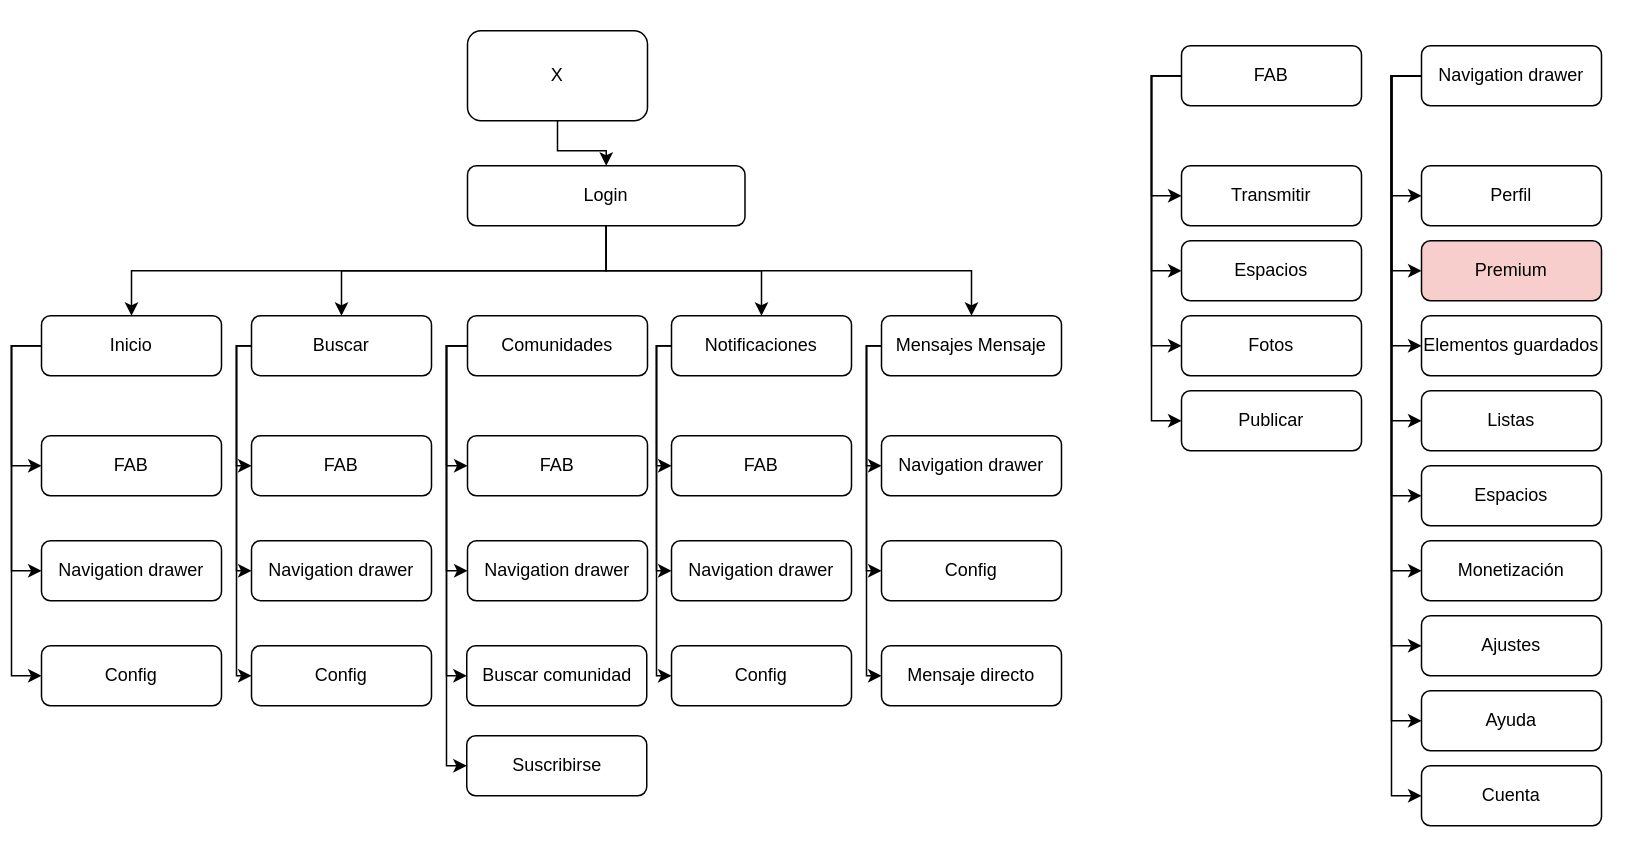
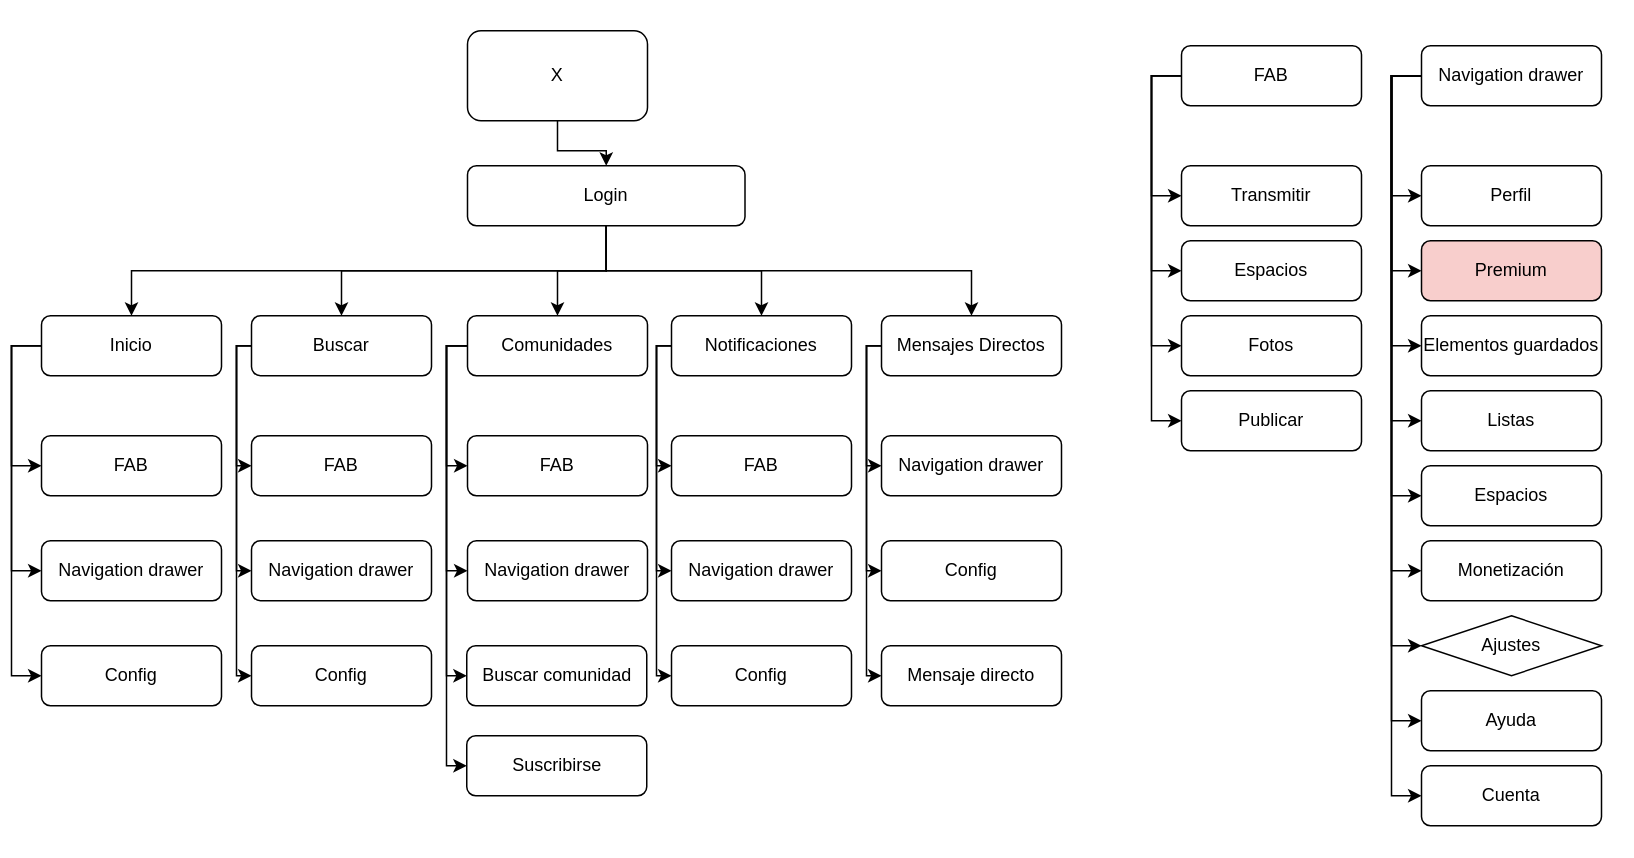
  <mxCell id="0" />
  <mxCell id="1" parent="0" />
  <mxCell id="2" style="edgeStyle=orthogonalEdgeStyle;rounded=0;orthogonalLoop=1;jettySize=auto;html=1;exitX=0;exitY=0.5;exitDx=0;exitDy=0;entryX=0;entryY=0.5;entryDx=0;entryDy=0;" edge="1" parent="1"><mxGeometry relative="1" as="geometry"><mxPoint x="39" y="210" as="sourcePoint" /></mxGeometry></mxCell>
  <mxCell id="3" style="edgeStyle=orthogonalEdgeStyle;rounded=0;orthogonalLoop=1;jettySize=auto;html=1;exitX=0;exitY=0.5;exitDx=0;exitDy=0;entryX=0;entryY=0.5;entryDx=0;entryDy=0;" edge="1" parent="1"><mxGeometry relative="1" as="geometry"><mxPoint x="39" y="210" as="sourcePoint" /></mxGeometry></mxCell>
  <mxCell id="4" style="edgeStyle=orthogonalEdgeStyle;rounded=0;orthogonalLoop=1;jettySize=auto;html=1;exitX=0.5;exitY=1;exitDx=0;exitDy=0;" edge="1" parent="1" source="5" target="11"><mxGeometry relative="1" as="geometry" /></mxCell>
  <mxCell id="5" value="X" style="rounded=1;whiteSpace=wrap;html=1;" vertex="1" parent="1"><mxGeometry x="304" y="20" width="120" height="60" as="geometry" /></mxCell>
  <mxCell id="6" style="edgeStyle=orthogonalEdgeStyle;rounded=0;orthogonalLoop=1;jettySize=auto;html=1;exitX=0.5;exitY=1;exitDx=0;exitDy=0;" edge="1" parent="1" source="11" target="15"><mxGeometry relative="1" as="geometry" /></mxCell>
  <mxCell id="7" style="edgeStyle=orthogonalEdgeStyle;rounded=0;orthogonalLoop=1;jettySize=auto;html=1;exitX=0.5;exitY=1;exitDx=0;exitDy=0;" edge="1" parent="1" source="11" target="19"><mxGeometry relative="1" as="geometry" /></mxCell>
+ <mxCell id="8" style="edgeStyle=orthogonalEdgeStyle;rounded=0;orthogonalLoop=1;jettySize=auto;html=1;exitX=0.5;exitY=1;exitDx=0;exitDy=0;" edge="1" parent="1" source="11" target="24"><mxGeometry relative="1" as="geometry" /></mxCell>
  <mxCell id="9" style="edgeStyle=orthogonalEdgeStyle;rounded=0;orthogonalLoop=1;jettySize=auto;html=1;exitX=0.5;exitY=1;exitDx=0;exitDy=0;" edge="1" parent="1" source="11" target="28"><mxGeometry relative="1" as="geometry" /></mxCell>
  <mxCell id="10" style="edgeStyle=orthogonalEdgeStyle;rounded=0;orthogonalLoop=1;jettySize=auto;html=1;exitX=0.5;exitY=1;exitDx=0;exitDy=0;" edge="1" parent="1" source="11" target="32"><mxGeometry relative="1" as="geometry" /></mxCell>
  <mxCell id="11" value="Login" style="rounded=1;whiteSpace=wrap;html=1;" vertex="1" parent="1"><mxGeometry x="304" y="110" width="185" height="40" as="geometry" /></mxCell>
  <mxCell id="12" style="edgeStyle=orthogonalEdgeStyle;rounded=0;orthogonalLoop=1;jettySize=auto;html=1;exitX=0;exitY=0.5;exitDx=0;exitDy=0;entryX=0;entryY=0.5;entryDx=0;entryDy=0;" edge="1" parent="1" source="15" target="33"><mxGeometry relative="1" as="geometry" /></mxCell>
  <mxCell id="13" style="edgeStyle=orthogonalEdgeStyle;rounded=0;orthogonalLoop=1;jettySize=auto;html=1;exitX=0;exitY=0.5;exitDx=0;exitDy=0;entryX=0;entryY=0.5;entryDx=0;entryDy=0;" edge="1" parent="1" source="15" target="37"><mxGeometry relative="1" as="geometry" /></mxCell>
  <mxCell id="14" style="edgeStyle=orthogonalEdgeStyle;rounded=0;orthogonalLoop=1;jettySize=auto;html=1;exitX=0;exitY=0.5;exitDx=0;exitDy=0;entryX=0;entryY=0.5;entryDx=0;entryDy=0;" edge="1" parent="1" source="15" target="42"><mxGeometry relative="1" as="geometry" /></mxCell>
  <mxCell id="15" value="Inicio" style="rounded=1;whiteSpace=wrap;html=1;" vertex="1" parent="1"><mxGeometry x="20" y="210" width="120" height="40" as="geometry" /></mxCell>
  <mxCell id="16" style="edgeStyle=orthogonalEdgeStyle;rounded=0;orthogonalLoop=1;jettySize=auto;html=1;exitX=0;exitY=0.5;exitDx=0;exitDy=0;entryX=0;entryY=0.5;entryDx=0;entryDy=0;" edge="1" parent="1" source="19" target="34"><mxGeometry relative="1" as="geometry"><Array as="points"><mxPoint x="150" y="230" /><mxPoint x="150" y="310" /></Array></mxGeometry></mxCell>
  <mxCell id="17" style="edgeStyle=orthogonalEdgeStyle;rounded=0;orthogonalLoop=1;jettySize=auto;html=1;exitX=0;exitY=0.5;exitDx=0;exitDy=0;entryX=0;entryY=0.5;entryDx=0;entryDy=0;" edge="1" parent="1" source="19" target="38"><mxGeometry relative="1" as="geometry"><Array as="points"><mxPoint x="150" y="230" /><mxPoint x="150" y="380" /></Array></mxGeometry></mxCell>
  <mxCell id="18" style="edgeStyle=orthogonalEdgeStyle;rounded=0;orthogonalLoop=1;jettySize=auto;html=1;exitX=0;exitY=0.5;exitDx=0;exitDy=0;entryX=0;entryY=0.5;entryDx=0;entryDy=0;" edge="1" parent="1" source="19" target="43"><mxGeometry relative="1" as="geometry"><Array as="points"><mxPoint x="150" y="230" /><mxPoint x="150" y="450" /></Array></mxGeometry></mxCell>
  <mxCell id="19" value="Buscar" style="rounded=1;whiteSpace=wrap;html=1;" vertex="1" parent="1"><mxGeometry x="160" y="210" width="120" height="40" as="geometry" /></mxCell>
  <mxCell id="20" style="edgeStyle=orthogonalEdgeStyle;rounded=0;orthogonalLoop=1;jettySize=auto;html=1;exitX=0;exitY=0.5;exitDx=0;exitDy=0;entryX=0;entryY=0.5;entryDx=0;entryDy=0;" edge="1" parent="1" source="24" target="35"><mxGeometry relative="1" as="geometry"><Array as="points"><mxPoint x="290" y="230" /><mxPoint x="290" y="310" /></Array></mxGeometry></mxCell>
  <mxCell id="21" style="edgeStyle=orthogonalEdgeStyle;rounded=0;orthogonalLoop=1;jettySize=auto;html=1;exitX=0;exitY=0.5;exitDx=0;exitDy=0;entryX=0;entryY=0.5;entryDx=0;entryDy=0;" edge="1" parent="1" source="24" target="39"><mxGeometry relative="1" as="geometry"><Array as="points"><mxPoint x="290" y="230" /><mxPoint x="290" y="380" /></Array></mxGeometry></mxCell>
  <mxCell id="22" style="edgeStyle=orthogonalEdgeStyle;rounded=0;orthogonalLoop=1;jettySize=auto;html=1;exitX=0;exitY=0.5;exitDx=0;exitDy=0;entryX=0;entryY=0.5;entryDx=0;entryDy=0;" edge="1" parent="1" source="24" target="46"><mxGeometry relative="1" as="geometry"><Array as="points"><mxPoint x="290" y="230" /><mxPoint x="290" y="450" /></Array></mxGeometry></mxCell>
  <mxCell id="23" style="edgeStyle=orthogonalEdgeStyle;rounded=0;orthogonalLoop=1;jettySize=auto;html=1;exitX=0;exitY=0.5;exitDx=0;exitDy=0;entryX=0;entryY=0.5;entryDx=0;entryDy=0;" edge="1" parent="1" source="24" target="47"><mxGeometry relative="1" as="geometry"><Array as="points"><mxPoint x="290" y="230" /><mxPoint x="290" y="510" /></Array></mxGeometry></mxCell>
  <mxCell id="24" value="Comunidades" style="rounded=1;whiteSpace=wrap;html=1;" vertex="1" parent="1"><mxGeometry x="304" y="210" width="120" height="40" as="geometry" /></mxCell>
  <mxCell id="25" style="edgeStyle=orthogonalEdgeStyle;rounded=0;orthogonalLoop=1;jettySize=auto;html=1;exitX=0;exitY=0.5;exitDx=0;exitDy=0;entryX=0;entryY=0.5;entryDx=0;entryDy=0;" edge="1" parent="1" source="28" target="36"><mxGeometry relative="1" as="geometry"><Array as="points"><mxPoint x="430" y="230" /><mxPoint x="430" y="310" /></Array></mxGeometry></mxCell>
  <mxCell id="26" style="edgeStyle=orthogonalEdgeStyle;rounded=0;orthogonalLoop=1;jettySize=auto;html=1;exitX=0;exitY=0.5;exitDx=0;exitDy=0;entryX=0;entryY=0.5;entryDx=0;entryDy=0;" edge="1" parent="1" source="28" target="40"><mxGeometry relative="1" as="geometry"><Array as="points"><mxPoint x="430" y="230" /><mxPoint x="430" y="380" /></Array></mxGeometry></mxCell>
  <mxCell id="27" style="edgeStyle=orthogonalEdgeStyle;rounded=0;orthogonalLoop=1;jettySize=auto;html=1;exitX=0;exitY=0.5;exitDx=0;exitDy=0;entryX=0;entryY=0.5;entryDx=0;entryDy=0;" edge="1" parent="1" source="28" target="44"><mxGeometry relative="1" as="geometry"><Array as="points"><mxPoint x="430" y="230" /><mxPoint x="430" y="450" /></Array></mxGeometry></mxCell>
  <mxCell id="28" value="Notificaciones" style="rounded=1;whiteSpace=wrap;html=1;" vertex="1" parent="1"><mxGeometry x="440" y="210" width="120" height="40" as="geometry" /></mxCell>
  <mxCell id="29" style="edgeStyle=orthogonalEdgeStyle;rounded=0;orthogonalLoop=1;jettySize=auto;html=1;exitX=0;exitY=0.5;exitDx=0;exitDy=0;entryX=0;entryY=0.5;entryDx=0;entryDy=0;" edge="1" parent="1" source="32" target="41"><mxGeometry relative="1" as="geometry"><Array as="points"><mxPoint x="570" y="230" /><mxPoint x="570" y="310" /></Array></mxGeometry></mxCell>
  <mxCell id="30" style="edgeStyle=orthogonalEdgeStyle;rounded=0;orthogonalLoop=1;jettySize=auto;html=1;exitX=0;exitY=0.5;exitDx=0;exitDy=0;entryX=0;entryY=0.5;entryDx=0;entryDy=0;" edge="1" parent="1" source="32" target="45"><mxGeometry relative="1" as="geometry"><Array as="points"><mxPoint x="570" y="230" /><mxPoint x="570" y="380" /></Array></mxGeometry></mxCell>
  <mxCell id="31" style="edgeStyle=orthogonalEdgeStyle;rounded=0;orthogonalLoop=1;jettySize=auto;html=1;exitX=0;exitY=0.5;exitDx=0;exitDy=0;entryX=0;entryY=0.5;entryDx=0;entryDy=0;" edge="1" parent="1" source="32" target="48"><mxGeometry relative="1" as="geometry"><Array as="points"><mxPoint x="570" y="230" /><mxPoint x="570" y="450" /></Array></mxGeometry></mxCell>
- <mxCell id="32" value="Mensajes Mensaje" style="rounded=1;whiteSpace=wrap;html=1;" vertex="1" parent="1"><mxGeometry x="580" y="210" width="120" height="40" as="geometry" /></mxCell>
+ <mxCell id="32" value="Mensajes Directos" style="rounded=1;whiteSpace=wrap;html=1;" vertex="1" parent="1"><mxGeometry x="580" y="210" width="120" height="40" as="geometry" /></mxCell>
  <mxCell id="33" value="FAB" style="rounded=1;whiteSpace=wrap;html=1;" vertex="1" parent="1"><mxGeometry x="20" y="290" width="120" height="40" as="geometry" /></mxCell>
  <mxCell id="34" value="FAB" style="rounded=1;whiteSpace=wrap;html=1;" vertex="1" parent="1"><mxGeometry x="160" y="290" width="120" height="40" as="geometry" /></mxCell>
  <mxCell id="35" value="FAB" style="rounded=1;whiteSpace=wrap;html=1;" vertex="1" parent="1"><mxGeometry x="304" y="290" width="120" height="40" as="geometry" /></mxCell>
  <mxCell id="36" value="FAB" style="rounded=1;whiteSpace=wrap;html=1;" vertex="1" parent="1"><mxGeometry x="440" y="290" width="120" height="40" as="geometry" /></mxCell>
  <mxCell id="37" value="Navigation drawer" style="rounded=1;whiteSpace=wrap;html=1;" vertex="1" parent="1"><mxGeometry x="20" y="360" width="120" height="40" as="geometry" /></mxCell>
  <mxCell id="38" value="Navigation drawer" style="rounded=1;whiteSpace=wrap;html=1;" vertex="1" parent="1"><mxGeometry x="160" y="360" width="120" height="40" as="geometry" /></mxCell>
  <mxCell id="39" value="Navigation drawer" style="rounded=1;whiteSpace=wrap;html=1;" vertex="1" parent="1"><mxGeometry x="304" y="360" width="120" height="40" as="geometry" /></mxCell>
  <mxCell id="40" value="Navigation drawer" style="rounded=1;whiteSpace=wrap;html=1;" vertex="1" parent="1"><mxGeometry x="440" y="360" width="120" height="40" as="geometry" /></mxCell>
  <mxCell id="41" value="Navigation drawer" style="rounded=1;whiteSpace=wrap;html=1;" vertex="1" parent="1"><mxGeometry x="580" y="290" width="120" height="40" as="geometry" /></mxCell>
  <mxCell id="42" value="Config" style="rounded=1;whiteSpace=wrap;html=1;" vertex="1" parent="1"><mxGeometry x="20" y="430" width="120" height="40" as="geometry" /></mxCell>
  <mxCell id="43" value="Config" style="rounded=1;whiteSpace=wrap;html=1;" vertex="1" parent="1"><mxGeometry x="160" y="430" width="120" height="40" as="geometry" /></mxCell>
  <mxCell id="44" value="Config" style="rounded=1;whiteSpace=wrap;html=1;" vertex="1" parent="1"><mxGeometry x="440" y="430" width="120" height="40" as="geometry" /></mxCell>
  <mxCell id="45" value="Config" style="rounded=1;whiteSpace=wrap;html=1;" vertex="1" parent="1"><mxGeometry x="580" y="360" width="120" height="40" as="geometry" /></mxCell>
  <mxCell id="46" value="Buscar comunidad" style="rounded=1;whiteSpace=wrap;html=1;" vertex="1" parent="1"><mxGeometry x="303.5" y="430" width="120" height="40" as="geometry" /></mxCell>
  <mxCell id="47" value="Suscribirse" style="rounded=1;whiteSpace=wrap;html=1;" vertex="1" parent="1"><mxGeometry x="303.5" y="490" width="120" height="40" as="geometry" /></mxCell>
  <mxCell id="48" value="Mensaje directo" style="rounded=1;whiteSpace=wrap;html=1;" vertex="1" parent="1"><mxGeometry x="580" y="430" width="120" height="40" as="geometry" /></mxCell>
  <mxCell id="49" style="edgeStyle=orthogonalEdgeStyle;rounded=0;orthogonalLoop=1;jettySize=auto;html=1;exitX=0;exitY=0.5;exitDx=0;exitDy=0;entryX=0;entryY=0.5;entryDx=0;entryDy=0;" edge="1" parent="1" source="53" target="64"><mxGeometry relative="1" as="geometry" /></mxCell>
  <mxCell id="50" style="edgeStyle=orthogonalEdgeStyle;rounded=0;orthogonalLoop=1;jettySize=auto;html=1;exitX=0;exitY=0.5;exitDx=0;exitDy=0;entryX=0;entryY=0.5;entryDx=0;entryDy=0;" edge="1" parent="1" source="53" target="65"><mxGeometry relative="1" as="geometry" /></mxCell>
  <mxCell id="51" style="edgeStyle=orthogonalEdgeStyle;rounded=0;orthogonalLoop=1;jettySize=auto;html=1;exitX=0;exitY=0.5;exitDx=0;exitDy=0;entryX=0;entryY=0.5;entryDx=0;entryDy=0;" edge="1" parent="1" source="53" target="66"><mxGeometry relative="1" as="geometry" /></mxCell>
  <mxCell id="52" style="edgeStyle=orthogonalEdgeStyle;rounded=0;orthogonalLoop=1;jettySize=auto;html=1;exitX=0;exitY=0.5;exitDx=0;exitDy=0;entryX=0;entryY=0.5;entryDx=0;entryDy=0;" edge="1" parent="1" source="53" target="67"><mxGeometry relative="1" as="geometry" /></mxCell>
  <mxCell id="53" value="FAB" style="rounded=1;whiteSpace=wrap;html=1;" vertex="1" parent="1"><mxGeometry x="780" y="30" width="120" height="40" as="geometry" /></mxCell>
  <mxCell id="54" style="edgeStyle=orthogonalEdgeStyle;rounded=0;orthogonalLoop=1;jettySize=auto;html=1;exitX=0;exitY=0.5;exitDx=0;exitDy=0;entryX=0;entryY=0.5;entryDx=0;entryDy=0;" edge="1" parent="1" source="63" target="68"><mxGeometry relative="1" as="geometry" /></mxCell>
  <mxCell id="55" style="edgeStyle=orthogonalEdgeStyle;rounded=0;orthogonalLoop=1;jettySize=auto;html=1;exitX=0;exitY=0.5;exitDx=0;exitDy=0;entryX=0;entryY=0.5;entryDx=0;entryDy=0;" edge="1" parent="1" source="63" target="69"><mxGeometry relative="1" as="geometry" /></mxCell>
  <mxCell id="56" style="edgeStyle=orthogonalEdgeStyle;rounded=0;orthogonalLoop=1;jettySize=auto;html=1;exitX=0;exitY=0.5;exitDx=0;exitDy=0;entryX=0;entryY=0.5;entryDx=0;entryDy=0;" edge="1" parent="1" source="63" target="70"><mxGeometry relative="1" as="geometry" /></mxCell>
  <mxCell id="57" style="edgeStyle=orthogonalEdgeStyle;rounded=0;orthogonalLoop=1;jettySize=auto;html=1;exitX=0;exitY=0.5;exitDx=0;exitDy=0;entryX=0;entryY=0.5;entryDx=0;entryDy=0;" edge="1" parent="1" source="63" target="71"><mxGeometry relative="1" as="geometry" /></mxCell>
  <mxCell id="58" style="edgeStyle=orthogonalEdgeStyle;rounded=0;orthogonalLoop=1;jettySize=auto;html=1;exitX=0;exitY=0.5;exitDx=0;exitDy=0;entryX=0;entryY=0.5;entryDx=0;entryDy=0;" edge="1" parent="1" source="63" target="72"><mxGeometry relative="1" as="geometry" /></mxCell>
  <mxCell id="59" style="edgeStyle=orthogonalEdgeStyle;rounded=0;orthogonalLoop=1;jettySize=auto;html=1;exitX=0;exitY=0.5;exitDx=0;exitDy=0;entryX=0;entryY=0.5;entryDx=0;entryDy=0;" edge="1" parent="1" source="63" target="73"><mxGeometry relative="1" as="geometry" /></mxCell>
  <mxCell id="60" style="edgeStyle=orthogonalEdgeStyle;rounded=0;orthogonalLoop=1;jettySize=auto;html=1;exitX=0;exitY=0.5;exitDx=0;exitDy=0;entryX=0;entryY=0.5;entryDx=0;entryDy=0;" edge="1" parent="1" source="63" target="74"><mxGeometry relative="1" as="geometry" /></mxCell>
  <mxCell id="61" style="edgeStyle=orthogonalEdgeStyle;rounded=0;orthogonalLoop=1;jettySize=auto;html=1;exitX=0;exitY=0.5;exitDx=0;exitDy=0;entryX=0;entryY=0.5;entryDx=0;entryDy=0;" edge="1" parent="1" source="63" target="75"><mxGeometry relative="1" as="geometry" /></mxCell>
  <mxCell id="62" style="edgeStyle=orthogonalEdgeStyle;rounded=0;orthogonalLoop=1;jettySize=auto;html=1;exitX=0;exitY=0.5;exitDx=0;exitDy=0;entryX=0;entryY=0.5;entryDx=0;entryDy=0;" edge="1" parent="1" source="63" target="76"><mxGeometry relative="1" as="geometry" /></mxCell>
  <mxCell id="63" value="Navigation drawer" style="rounded=1;whiteSpace=wrap;html=1;" vertex="1" parent="1"><mxGeometry x="940" y="30" width="120" height="40" as="geometry" /></mxCell>
  <mxCell id="64" value="Transmitir" style="rounded=1;whiteSpace=wrap;html=1;" vertex="1" parent="1"><mxGeometry x="780" y="110" width="120" height="40" as="geometry" /></mxCell>
  <mxCell id="65" value="Espacios" style="rounded=1;whiteSpace=wrap;html=1;" vertex="1" parent="1"><mxGeometry x="780" y="160" width="120" height="40" as="geometry" /></mxCell>
  <mxCell id="66" value="Fotos" style="rounded=1;whiteSpace=wrap;html=1;" vertex="1" parent="1"><mxGeometry x="780" y="210" width="120" height="40" as="geometry" /></mxCell>
  <mxCell id="67" value="Publicar" style="rounded=1;whiteSpace=wrap;html=1;" vertex="1" parent="1"><mxGeometry x="780" y="260" width="120" height="40" as="geometry" /></mxCell>
  <mxCell id="68" value="Perfil" style="rounded=1;whiteSpace=wrap;html=1;" vertex="1" parent="1"><mxGeometry x="940" y="110" width="120" height="40" as="geometry" /></mxCell>
  <mxCell id="69" value="Premium" style="rounded=1;whiteSpace=wrap;html=1;fillColor=#f8cecc;" vertex="1" parent="1"><mxGeometry x="940" y="160" width="120" height="40" as="geometry" /></mxCell>
  <mxCell id="70" value="Elementos guardados" style="rounded=1;whiteSpace=wrap;html=1;" vertex="1" parent="1"><mxGeometry x="940" y="210" width="120" height="40" as="geometry" /></mxCell>
  <mxCell id="71" value="Listas" style="rounded=1;whiteSpace=wrap;html=1;" vertex="1" parent="1"><mxGeometry x="940" y="260" width="120" height="40" as="geometry" /></mxCell>
  <mxCell id="72" value="Espacios" style="rounded=1;whiteSpace=wrap;html=1;" vertex="1" parent="1"><mxGeometry x="940" y="310" width="120" height="40" as="geometry" /></mxCell>
  <mxCell id="73" value="Monetización" style="rounded=1;whiteSpace=wrap;html=1;" vertex="1" parent="1"><mxGeometry x="940" y="360" width="120" height="40" as="geometry" /></mxCell>
- <mxCell id="74" value="Ajustes" style="rounded=1;whiteSpace=wrap;html=1;" vertex="1" parent="1"><mxGeometry x="940" y="410" width="120" height="40" as="geometry" /></mxCell>
+ <mxCell id="74" value="Ajustes" style="rhombus;whiteSpace=wrap;html=1;" vertex="1" parent="1"><mxGeometry x="940" y="410" width="120" height="40" as="geometry" /></mxCell>
  <mxCell id="75" value="Ayuda" style="rounded=1;whiteSpace=wrap;html=1;" vertex="1" parent="1"><mxGeometry x="940" y="460" width="120" height="40" as="geometry" /></mxCell>
  <mxCell id="76" value="Cuenta" style="rounded=1;whiteSpace=wrap;html=1;" vertex="1" parent="1"><mxGeometry x="940" y="510" width="120" height="40" as="geometry" /></mxCell>
